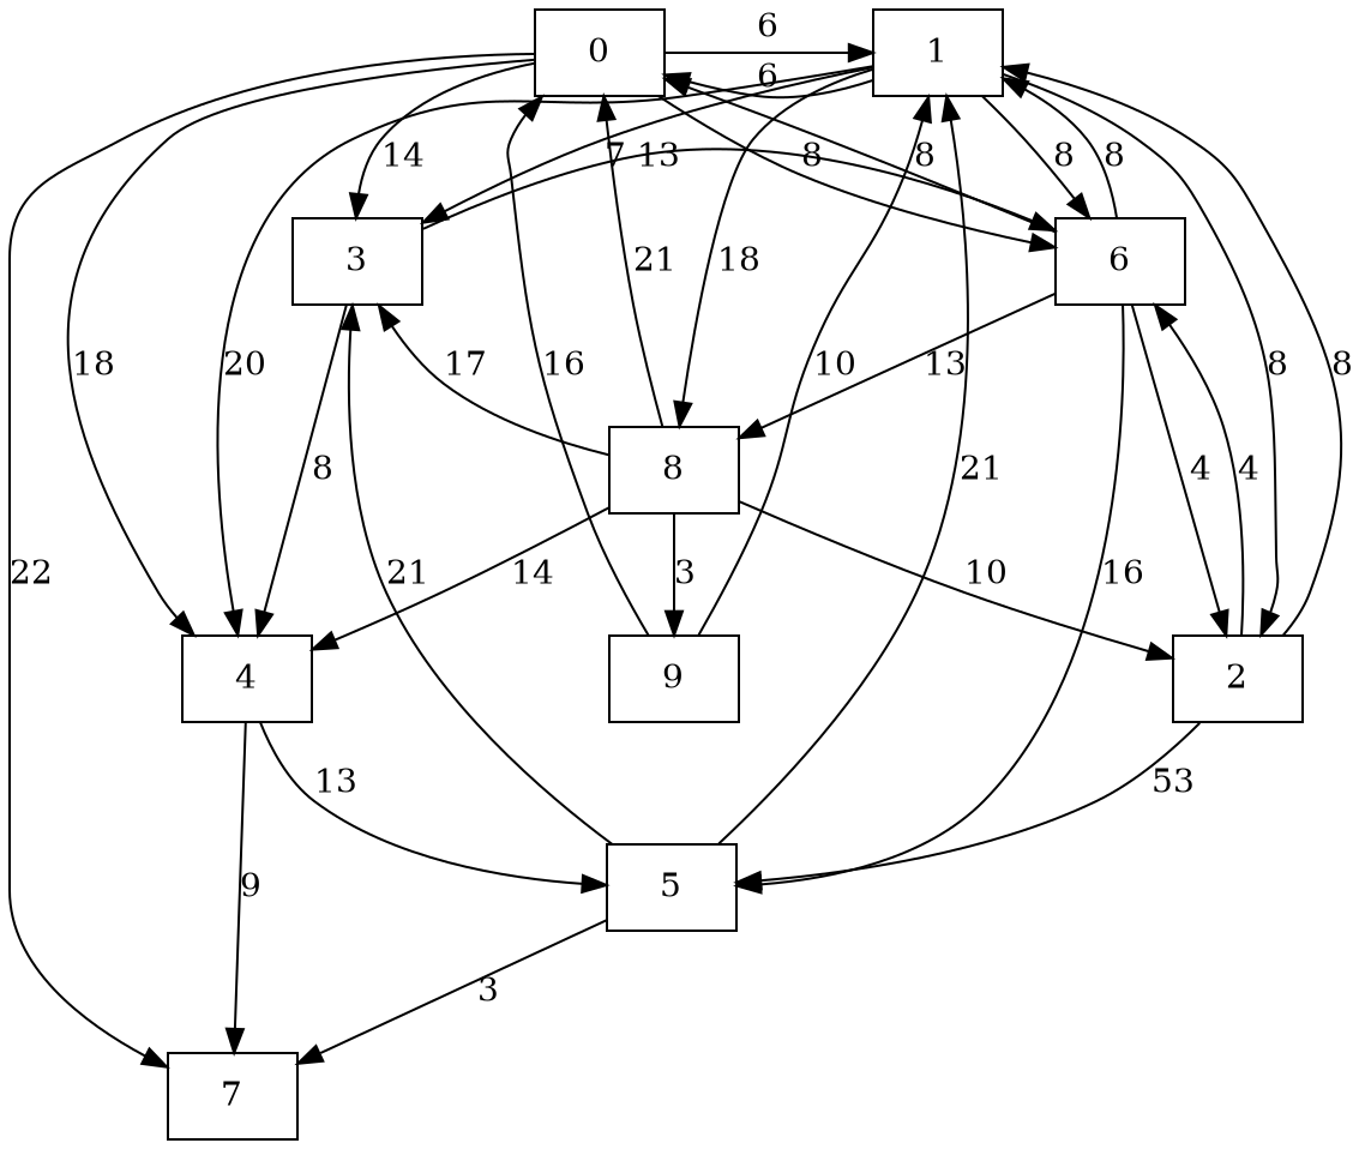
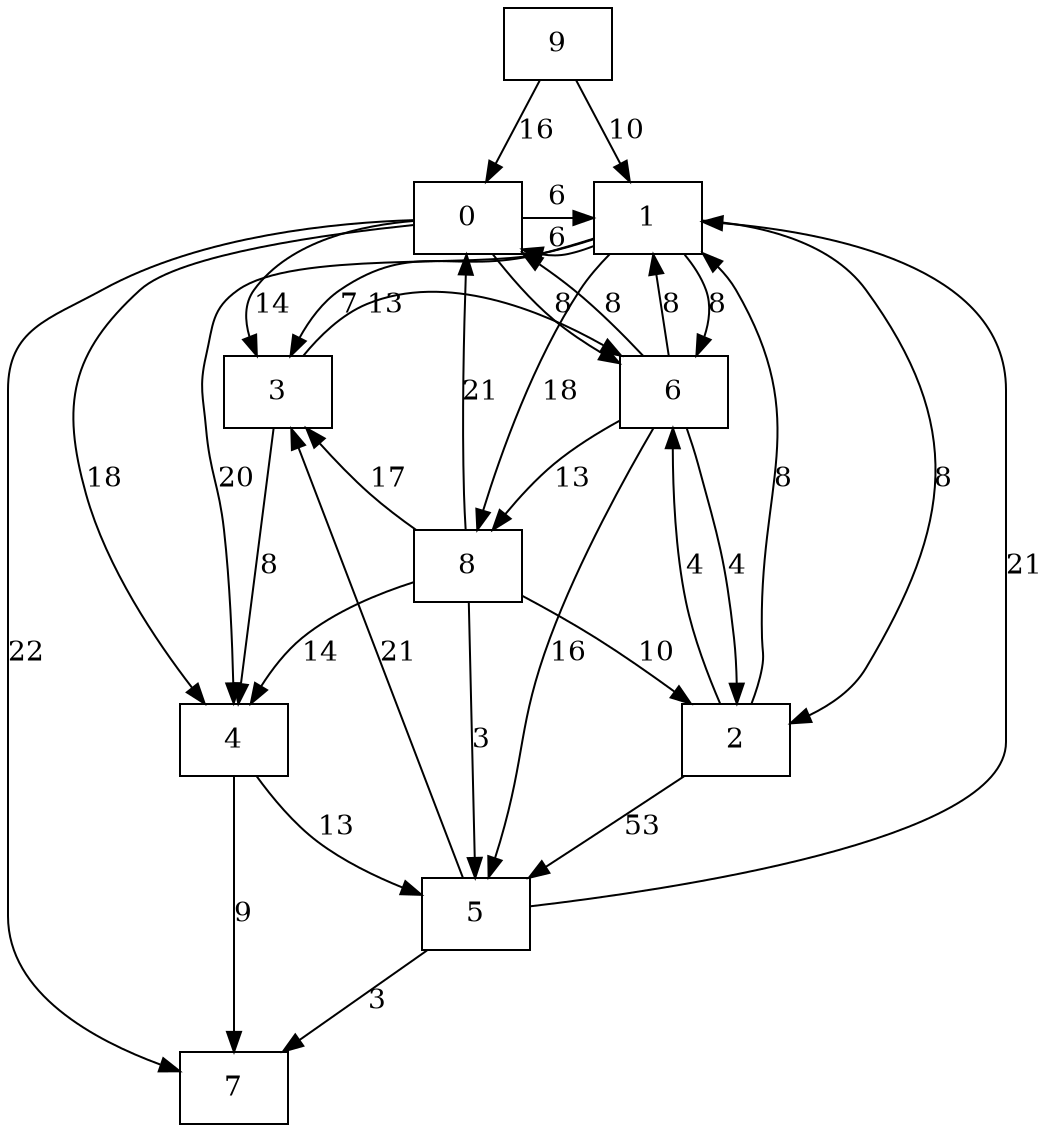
  digraph {
    rankdir=TB
    node [shape=box]
    0
    1
    3
    6
    4
    7
    2
    8
    5
    9
    subgraph sub_1 {
      rank=same
      0
      1
    }
    subgraph sub_2 {
      rank=same
      3
      6
    }
    0 -> 1 [label=6]
    0 -> 3 [label=14]
    0 -> 6 [label=8]
    0 -> 4 [label=18]
    0 -> 7 [label=22]
    1 -> 0 [label=6]
    1 -> 3 [label=7]
    1 -> 6 [label=8]
    1 -> 4 [label=20]
    1 -> 2 [label=8]
    1 -> 8 [label=18]
    3 -> 6 [label=13]
    3 -> 4 [label=8]
    6 -> 0 [label=8]
    6 -> 1 [label=8]
    6 -> 2 [label=4]
    6 -> 8 [label=13]
    6 -> 5 [label=16]
    4 -> 7 [label=9]
    4 -> 5 [label=13]
    2 -> 1 [label=8]
    2 -> 6 [label=4]
    2 -> 5 [label=53]
    8 -> 0 [label=21]
    8 -> 3 [label=17]
    8 -> 4 [label=14]
    8 -> 2 [label=10]
-   8 -> 9 [label=3]
+   8 -> 5 [label=3]
    5 -> 1 [label=21]
    5 -> 3 [label=21]
    5 -> 7 [label=3]
    9 -> 0 [label=16]
    9 -> 1 [label=10]
  }
